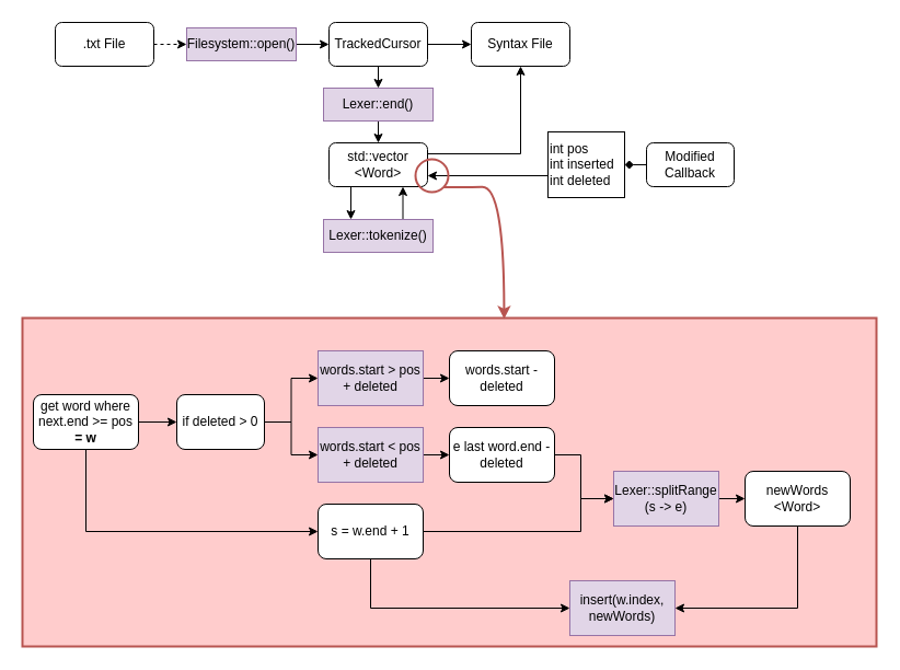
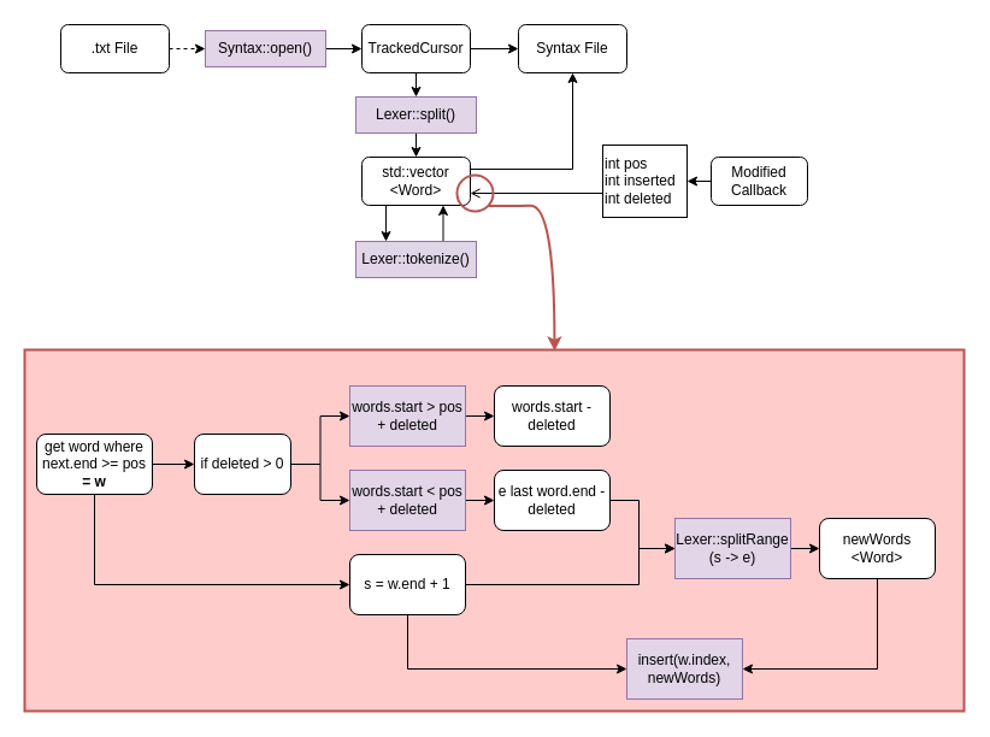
  <mxCell id="0" />
  <mxCell id="1" parent="0" />
  <mxCell id="2" value="" style="rounded=0;whiteSpace=wrap;html=1;fillColor=#FFCCCC;strokeColor=#b85450;strokeWidth=2;" vertex="1" parent="1"><mxGeometry x="20" y="290" width="780" height="300" as="geometry" /></mxCell>
  <mxCell id="3" style="edgeStyle=orthogonalEdgeStyle;rounded=0;orthogonalLoop=1;jettySize=auto;html=1;exitX=0.5;exitY=1;exitDx=0;exitDy=0;entryX=0.5;entryY=0;entryDx=0;entryDy=0;" edge="1" parent="1" source="15" target="12"><mxGeometry relative="1" as="geometry" /></mxCell>
  <mxCell id="4" style="edgeStyle=orthogonalEdgeStyle;rounded=0;orthogonalLoop=1;jettySize=auto;html=1;exitX=1;exitY=0.5;exitDx=0;exitDy=0;entryX=0;entryY=0.5;entryDx=0;entryDy=0;" edge="1" parent="1" source="5" target="13"><mxGeometry relative="1" as="geometry" /></mxCell>
  <mxCell id="5" value="TrackedCursor" style="rounded=1;whiteSpace=wrap;html=1;" vertex="1" parent="1"><mxGeometry x="300" y="20" width="90" height="40" as="geometry" /></mxCell>
  <mxCell id="6" style="edgeStyle=orthogonalEdgeStyle;rounded=0;orthogonalLoop=1;jettySize=auto;html=1;exitX=1;exitY=0.5;exitDx=0;exitDy=0;entryX=0;entryY=0.5;entryDx=0;entryDy=0;" edge="1" parent="1" source="9" target="5"><mxGeometry relative="1" as="geometry" /></mxCell>
  <mxCell id="7" value=".txt File" style="rounded=1;whiteSpace=wrap;html=1;" vertex="1" parent="1"><mxGeometry x="50" y="20" width="90" height="40" as="geometry" /></mxCell>
  <mxCell id="8" value="" style="edgeStyle=orthogonalEdgeStyle;rounded=0;orthogonalLoop=1;jettySize=auto;html=1;exitX=1;exitY=0.5;exitDx=0;exitDy=0;entryX=0;entryY=0.5;entryDx=0;entryDy=0;dashed=1;" edge="1" parent="1" source="7" target="9"><mxGeometry relative="1" as="geometry"><mxPoint x="140" y="40" as="sourcePoint" /><mxPoint x="320" y="40" as="targetPoint" /></mxGeometry></mxCell>
- <mxCell id="9" value="Filesystem::open()" style="text;html=1;align=center;verticalAlign=middle;whiteSpace=wrap;rounded=0;fillColor=#e1d5e7;strokeColor=#9673a6;" vertex="1" parent="1"><mxGeometry x="170" y="25" width="100" height="30" as="geometry" /></mxCell>
+ <mxCell id="9" value="Syntax::open()" style="text;html=1;align=center;verticalAlign=middle;whiteSpace=wrap;rounded=0;fillColor=#e1d5e7;strokeColor=#9673a6;" vertex="1" parent="1"><mxGeometry x="170" y="25" width="100" height="30" as="geometry" /></mxCell>
  <mxCell id="10" style="edgeStyle=orthogonalEdgeStyle;rounded=0;orthogonalLoop=1;jettySize=auto;html=1;exitX=0.25;exitY=1;exitDx=0;exitDy=0;entryX=0.25;entryY=0;entryDx=0;entryDy=0;" edge="1" parent="1" source="12" target="19"><mxGeometry relative="1" as="geometry" /></mxCell>
  <mxCell id="11" style="edgeStyle=orthogonalEdgeStyle;rounded=0;orthogonalLoop=1;jettySize=auto;html=1;exitX=1;exitY=0.5;exitDx=0;exitDy=0;entryX=0.5;entryY=1;entryDx=0;entryDy=0;" edge="1" parent="1" source="12" target="13"><mxGeometry relative="1" as="geometry"><Array as="points"><mxPoint x="390" y="140" /><mxPoint x="475" y="140" /></Array></mxGeometry></mxCell>
  <mxCell id="12" value="std::vector&lt;div&gt;&amp;lt;Word&amp;gt;&lt;/div&gt;" style="rounded=1;whiteSpace=wrap;html=1;" vertex="1" parent="1"><mxGeometry x="300" y="130" width="90" height="40" as="geometry" /></mxCell>
  <mxCell id="13" value="Syntax File" style="rounded=1;whiteSpace=wrap;html=1;" vertex="1" parent="1"><mxGeometry x="430" y="20" width="90" height="40" as="geometry" /></mxCell>
  <mxCell id="14" value="" style="edgeStyle=orthogonalEdgeStyle;rounded=0;orthogonalLoop=1;jettySize=auto;html=1;exitX=0.5;exitY=1;exitDx=0;exitDy=0;entryX=0.5;entryY=0;entryDx=0;entryDy=0;" edge="1" parent="1" source="5" target="15"><mxGeometry relative="1" as="geometry"><mxPoint x="345" y="60" as="sourcePoint" /><mxPoint x="345" y="130" as="targetPoint" /></mxGeometry></mxCell>
- <mxCell id="15" value="Lexer::end()" style="text;html=1;align=center;verticalAlign=middle;whiteSpace=wrap;rounded=0;fillColor=#e1d5e7;strokeColor=#9673a6;" vertex="1" parent="1"><mxGeometry x="295" y="80" width="100" height="30" as="geometry" /></mxCell>
- <mxCell id="16" style="edgeStyle=orthogonalEdgeStyle;rounded=0;orthogonalLoop=1;jettySize=auto;html=1;exitX=0;exitY=0.5;exitDx=0;exitDy=0;entryX=1;entryY=0.5;entryDx=0;entryDy=0;endArrow=diamond;" edge="1" parent="1" source="17" target="21"><mxGeometry relative="1" as="geometry" /></mxCell>
+ <mxCell id="15" value="Lexer::split()" style="text;html=1;align=center;verticalAlign=middle;whiteSpace=wrap;rounded=0;fillColor=#e1d5e7;strokeColor=#9673a6;" vertex="1" parent="1"><mxGeometry x="295" y="80" width="100" height="30" as="geometry" /></mxCell>
+ <mxCell id="16" style="edgeStyle=orthogonalEdgeStyle;rounded=0;orthogonalLoop=1;jettySize=auto;html=1;exitX=0;exitY=0.5;exitDx=0;exitDy=0;entryX=1;entryY=0.5;entryDx=0;entryDy=0;" edge="1" parent="1" source="17" target="21"><mxGeometry relative="1" as="geometry" /></mxCell>
  <mxCell id="17" value="Modified Callback" style="rounded=1;whiteSpace=wrap;html=1;" vertex="1" parent="1"><mxGeometry x="590" y="130" width="80" height="40" as="geometry" /></mxCell>
  <mxCell id="18" style="edgeStyle=orthogonalEdgeStyle;rounded=0;orthogonalLoop=1;jettySize=auto;html=1;exitX=0.75;exitY=0;exitDx=0;exitDy=0;entryX=0.75;entryY=1;entryDx=0;entryDy=0;" edge="1" parent="1" source="19" target="12"><mxGeometry relative="1" as="geometry" /></mxCell>
  <mxCell id="19" value="Lexer::tokenize()" style="text;html=1;align=center;verticalAlign=middle;whiteSpace=wrap;rounded=0;fillColor=#e1d5e7;strokeColor=#9673a6;" vertex="1" parent="1"><mxGeometry x="295" y="200" width="100" height="30" as="geometry" /></mxCell>
- <mxCell id="20" style="edgeStyle=orthogonalEdgeStyle;rounded=0;orthogonalLoop=1;jettySize=auto;html=1;exitX=0;exitY=0.75;exitDx=0;exitDy=0;entryX=1;entryY=0.75;entryDx=0;entryDy=0;" edge="1" parent="1" source="21" target="12"><mxGeometry relative="1" as="geometry"><Array as="points"><mxPoint x="500" y="160" /></Array></mxGeometry></mxCell>
+ <mxCell id="20" style="edgeStyle=orthogonalEdgeStyle;rounded=0;orthogonalLoop=1;jettySize=auto;html=1;exitX=0;exitY=0.75;exitDx=0;exitDy=0;entryX=1;entryY=0.75;entryDx=0;entryDy=0;endArrow=open;" edge="1" parent="1" source="21" target="12"><mxGeometry relative="1" as="geometry"><Array as="points"><mxPoint x="500" y="160" /></Array></mxGeometry></mxCell>
  <mxCell id="21" value="int pos&lt;div&gt;int inserted&lt;/div&gt;&lt;div&gt;int deleted&lt;/div&gt;" style="rounded=0;whiteSpace=wrap;html=1;align=left;" vertex="1" parent="1"><mxGeometry x="500" y="120" width="70" height="60" as="geometry" /></mxCell>
  <mxCell id="22" value="" style="ellipse;whiteSpace=wrap;html=1;aspect=fixed;fillColor=none;strokeColor=#b85450;strokeWidth=2;" vertex="1" parent="1"><mxGeometry x="379" y="145" width="30" height="30" as="geometry" /></mxCell>
  <mxCell id="23" style="edgeStyle=orthogonalEdgeStyle;rounded=0;orthogonalLoop=1;jettySize=auto;html=1;exitX=1;exitY=0.5;exitDx=0;exitDy=0;entryX=0;entryY=0.5;entryDx=0;entryDy=0;" edge="1" parent="1" source="25" target="28"><mxGeometry relative="1" as="geometry" /></mxCell>
  <mxCell id="24" style="edgeStyle=orthogonalEdgeStyle;rounded=0;orthogonalLoop=1;jettySize=auto;html=1;exitX=0.5;exitY=1;exitDx=0;exitDy=0;entryX=0;entryY=0.5;entryDx=0;entryDy=0;" edge="1" parent="1" source="25" target="38"><mxGeometry relative="1" as="geometry" /></mxCell>
  <mxCell id="25" value="get word where next.end &amp;gt;= pos &lt;b&gt;= w&lt;/b&gt;" style="rounded=1;whiteSpace=wrap;html=1;" vertex="1" parent="1"><mxGeometry x="30" y="360" width="96" height="50" as="geometry" /></mxCell>
  <mxCell id="26" value="" style="edgeStyle=orthogonalEdgeStyle;rounded=0;orthogonalLoop=1;jettySize=auto;html=1;" edge="1" parent="1" source="28" target="33"><mxGeometry relative="1" as="geometry" /></mxCell>
  <mxCell id="27" style="edgeStyle=orthogonalEdgeStyle;rounded=0;orthogonalLoop=1;jettySize=auto;html=1;exitX=1;exitY=0.5;exitDx=0;exitDy=0;entryX=0;entryY=0.5;entryDx=0;entryDy=0;" edge="1" parent="1" source="28" target="30"><mxGeometry relative="1" as="geometry" /></mxCell>
  <mxCell id="28" value="if deleted &amp;gt; 0" style="rounded=1;whiteSpace=wrap;html=1;" vertex="1" parent="1"><mxGeometry x="161" y="360" width="80" height="50" as="geometry" /></mxCell>
  <mxCell id="29" style="edgeStyle=orthogonalEdgeStyle;rounded=0;orthogonalLoop=1;jettySize=auto;html=1;exitX=1;exitY=0.5;exitDx=0;exitDy=0;entryX=0;entryY=0.5;entryDx=0;entryDy=0;" edge="1" parent="1" source="30" target="31"><mxGeometry relative="1" as="geometry" /></mxCell>
  <mxCell id="30" value="words.start &amp;gt; pos + deleted" style="rounded=1;whiteSpace=wrap;html=1;arcSize=0;fillColor=#e1d5e7;strokeColor=#9673a6;" vertex="1" parent="1"><mxGeometry x="290" y="320" width="96" height="50" as="geometry" /></mxCell>
  <mxCell id="31" value="words.start - deleted" style="rounded=1;whiteSpace=wrap;html=1;" vertex="1" parent="1"><mxGeometry x="410" y="320" width="96" height="50" as="geometry" /></mxCell>
  <mxCell id="32" style="edgeStyle=orthogonalEdgeStyle;rounded=0;orthogonalLoop=1;jettySize=auto;html=1;exitX=1;exitY=0.5;exitDx=0;exitDy=0;entryX=0;entryY=0.5;entryDx=0;entryDy=0;" edge="1" parent="1" source="33" target="35"><mxGeometry relative="1" as="geometry" /></mxCell>
  <mxCell id="33" value="words.start &amp;lt; pos + deleted" style="rounded=1;whiteSpace=wrap;html=1;arcSize=0;fillColor=#e1d5e7;strokeColor=#9673a6;" vertex="1" parent="1"><mxGeometry x="290" y="390" width="96" height="50" as="geometry" /></mxCell>
  <mxCell id="34" style="edgeStyle=orthogonalEdgeStyle;rounded=0;orthogonalLoop=1;jettySize=auto;html=1;exitX=1;exitY=0.5;exitDx=0;exitDy=0;entryX=0;entryY=0.5;entryDx=0;entryDy=0;" edge="1" parent="1" source="35" target="40"><mxGeometry relative="1" as="geometry"><Array as="points"><mxPoint x="530" y="415" /><mxPoint x="530" y="455" /></Array></mxGeometry></mxCell>
  <mxCell id="35" value="e last word.end - deleted" style="rounded=1;whiteSpace=wrap;html=1;" vertex="1" parent="1"><mxGeometry x="410" y="390" width="96" height="50" as="geometry" /></mxCell>
  <mxCell id="36" style="edgeStyle=orthogonalEdgeStyle;rounded=0;orthogonalLoop=1;jettySize=auto;html=1;exitX=1;exitY=0.5;exitDx=0;exitDy=0;entryX=0;entryY=0.5;entryDx=0;entryDy=0;" edge="1" parent="1" source="38" target="40"><mxGeometry relative="1" as="geometry"><Array as="points"><mxPoint x="530" y="485" /><mxPoint x="530" y="455" /></Array></mxGeometry></mxCell>
  <mxCell id="37" style="edgeStyle=orthogonalEdgeStyle;rounded=0;orthogonalLoop=1;jettySize=auto;html=1;exitX=0.5;exitY=1;exitDx=0;exitDy=0;entryX=0;entryY=0.5;entryDx=0;entryDy=0;" edge="1" parent="1" source="38" target="41"><mxGeometry relative="1" as="geometry" /></mxCell>
  <mxCell id="38" value="s = w.end + 1" style="rounded=1;whiteSpace=wrap;html=1;" vertex="1" parent="1"><mxGeometry x="290" y="460" width="96" height="50" as="geometry" /></mxCell>
  <mxCell id="39" style="edgeStyle=orthogonalEdgeStyle;rounded=0;orthogonalLoop=1;jettySize=auto;html=1;exitX=1;exitY=0.5;exitDx=0;exitDy=0;entryX=0;entryY=0.5;entryDx=0;entryDy=0;" edge="1" parent="1" source="40" target="43"><mxGeometry relative="1" as="geometry" /></mxCell>
  <mxCell id="40" value="Lexer::splitRange&lt;div&gt;(s -&amp;gt; e)&lt;/div&gt;" style="rounded=1;whiteSpace=wrap;html=1;arcSize=0;fillColor=#e1d5e7;strokeColor=#9673a6;" vertex="1" parent="1"><mxGeometry x="560" y="430" width="96" height="50" as="geometry" /></mxCell>
  <mxCell id="41" value="insert(w.index,&lt;div&gt;newWords)&lt;/div&gt;" style="rounded=1;whiteSpace=wrap;html=1;arcSize=0;fillColor=#e1d5e7;strokeColor=#9673a6;" vertex="1" parent="1"><mxGeometry x="520" y="530" width="96" height="50" as="geometry" /></mxCell>
  <mxCell id="42" style="edgeStyle=orthogonalEdgeStyle;rounded=0;orthogonalLoop=1;jettySize=auto;html=1;exitX=0.5;exitY=1;exitDx=0;exitDy=0;entryX=1;entryY=0.5;entryDx=0;entryDy=0;" edge="1" parent="1" source="43" target="41"><mxGeometry relative="1" as="geometry" /></mxCell>
  <mxCell id="43" value="newWords&lt;div&gt;&amp;lt;Word&amp;gt;&lt;/div&gt;" style="rounded=1;whiteSpace=wrap;html=1;" vertex="1" parent="1"><mxGeometry x="680" y="430" width="96" height="50" as="geometry" /></mxCell>
  <mxCell id="44" style="rounded=0;orthogonalLoop=1;jettySize=auto;html=1;exitX=1;exitY=1;exitDx=0;exitDy=0;entryX=0.564;entryY=0.003;entryDx=0;entryDy=0;entryPerimeter=0;fillColor=#f8cecc;strokeColor=#b85450;strokeWidth=2;edgeStyle=orthogonalEdgeStyle;curved=1;" edge="1" parent="1" source="22" target="2"><mxGeometry relative="1" as="geometry"><Array as="points"><mxPoint x="420" y="171" /><mxPoint x="460" y="170" /></Array></mxGeometry></mxCell>
